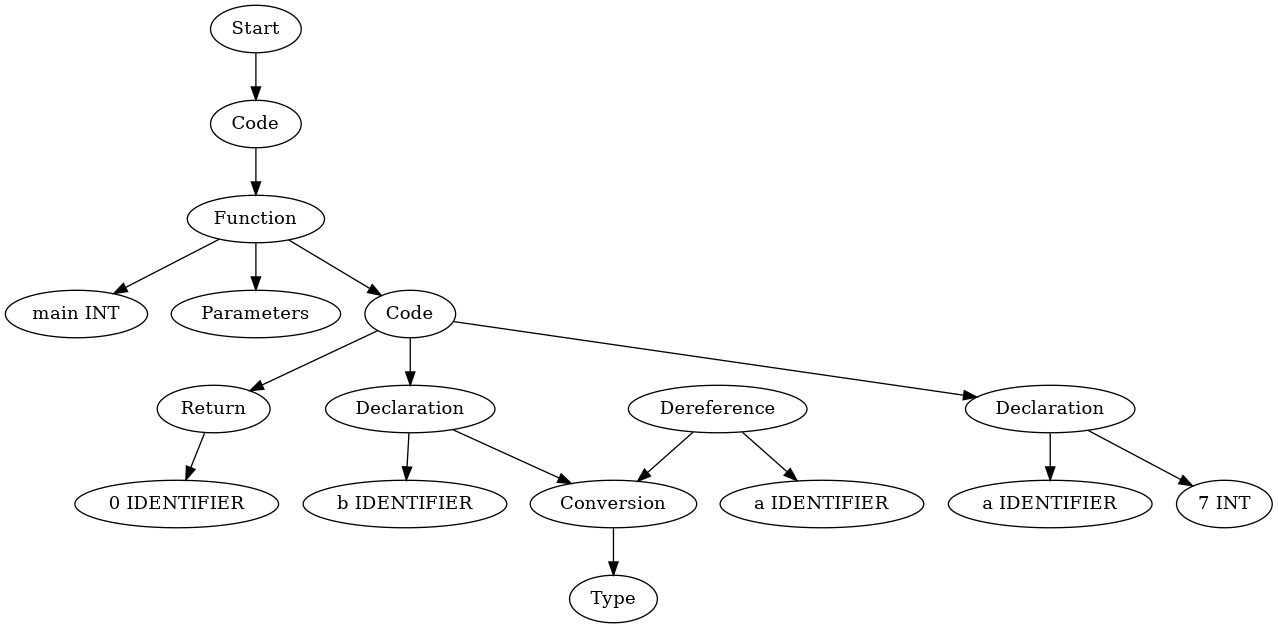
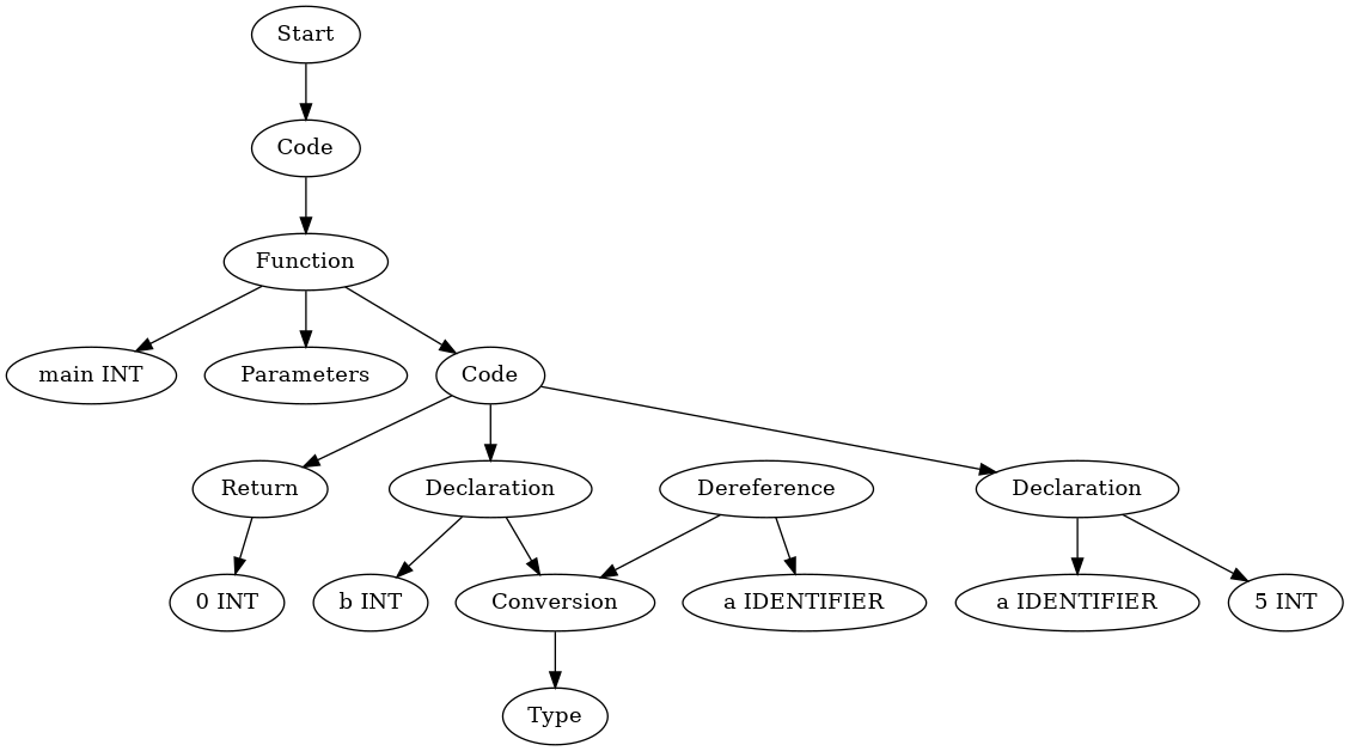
  digraph {
    n1 [label=Start]
    n2 [label=Code]
    n3 [label=Function]
    n4 [label="main INT"]
    n5 [label=Parameters]
    n6 [label=Code]
    n7 [label=Declaration]
    n8 [label=Declaration]
    n9 [label=Return]
    n10 [label="a IDENTIFIER"]
-   n11 [label="7 INT"]
-   n12 [label="b IDENTIFIER"]
+   n11 [label="5 INT"]
+   n12 [label="b INT"]
    n13 [label=Conversion]
-   n14 [label="0 IDENTIFIER"]
+   n14 [label="0 INT"]
    n15 [label=Type]
    n16 [label=Dereference]
    n17 [label="a IDENTIFIER"]
    n1 -> n2
    n2 -> n3
    n3 -> n4
    n3 -> n5
    n3 -> n6
    n6 -> n7
    n6 -> n8
    n6 -> n9
    n7 -> n10
    n7 -> n11
    n8 -> n12
    n8 -> n13
    n9 -> n14
    n13 -> n15
    n16 -> n13
    n16 -> n17
  }
